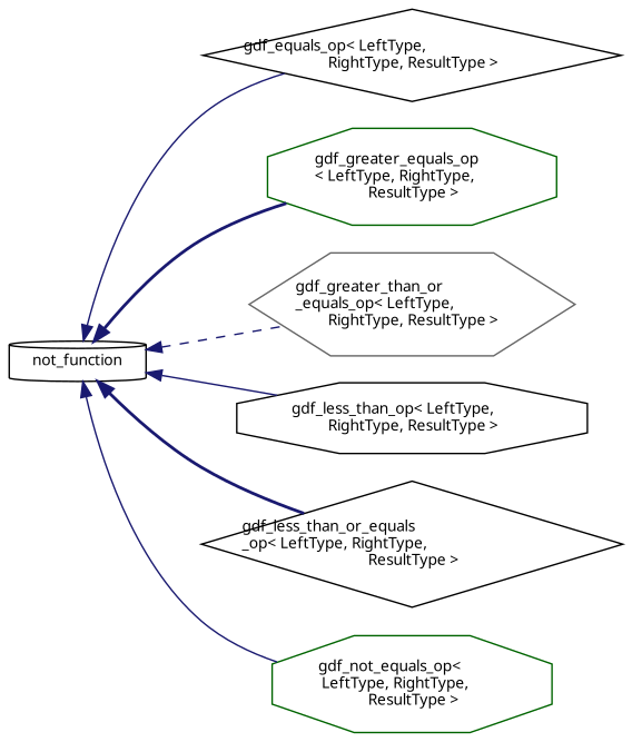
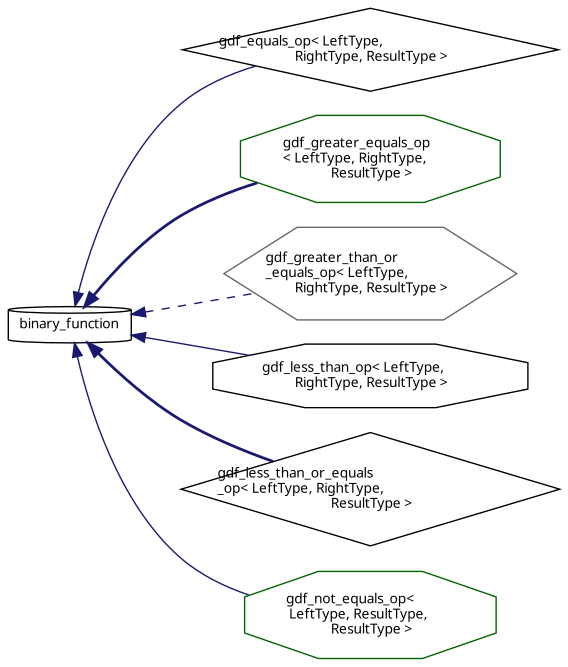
  digraph {
    fontname="Noto Sans"
    rankdir=LR
    node [color=black fillcolor=white fontname="Noto Sans" fontsize=10 shape=octagon style=filled]
    edge [color=midnightblue dir=back fontname="Noto Sans" fontsize=10 labelfontname=Helvetica labelfontsize=10 style=solid]
-   n1 [height=0.2 label=not_function shape=cylinder width=0.4]
+   n1 [height=0.2 label=binary_function shape=cylinder width=0.4]
    n2 [height=0.2 label="gdf_equals_op\< LeftType,\l RightType, ResultType \>" shape=diamond width=0.4]
    n3 [color=darkgreen height=0.2 label="gdf_greater_equals_op\l\< LeftType, RightType,\l ResultType \>" width=0.4]
    n4 [color=gray40 height=0.2 label="gdf_greater_than_or\l_equals_op\< LeftType,\l RightType, ResultType \>" shape=hexagon width=0.4]
    n5 [height=0.2 label="gdf_less_than_op\< LeftType,\l RightType, ResultType \>" width=0.4]
    n6 [height=0.2 label="gdf_less_than_or_equals\l_op\< LeftType, RightType,\l ResultType \>" shape=diamond width=0.4]
-   n7 [color=darkgreen height=0.2 label="gdf_not_equals_op\<\l LeftType, RightType,\l ResultType \>" width=0.4]
+   n7 [color=darkgreen height=0.2 label="gdf_not_equals_op\<\l LeftType, ResultType,\l ResultType \>" width=0.4]
    n1 -> n2
    n1 -> n3 [style=bold]
    n1 -> n4 [style=dashed]
    n1 -> n5
    n1 -> n6 [style=bold]
    n1 -> n7
  }
